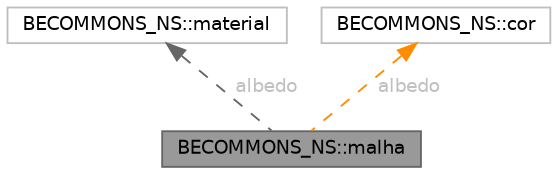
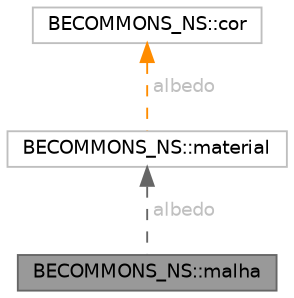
  digraph {
    node [color=grey75 fillcolor=white fontname=Helvetica fontsize=10 shape=box style=filled]
    edge [dir=back fontcolor=grey fontname=Helvetica fontsize=10 labelfontname=Helvetica labelfontsize=10 style=dashed]
    n1 [color=gray40 fillcolor=grey60 fontcolor=black height=0.2 label="BECOMMONS_NS::malha" width=0.4]
    n2 [height=0.2 label="BECOMMONS_NS::material" width=0.4]
    n3 [height=0.2 label="BECOMMONS_NS::cor" width=0.4]
    n2 -> n1 [color=gray40 label=" albedo"]
-   n3 -> n1 [color=darkorange label=" albedo"]
+   n3 -> n2 [color=darkorange label=" albedo"]
  }
